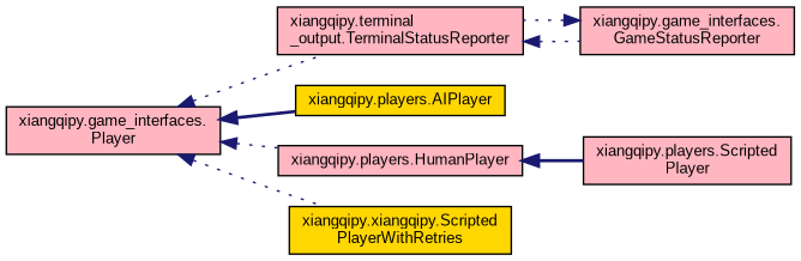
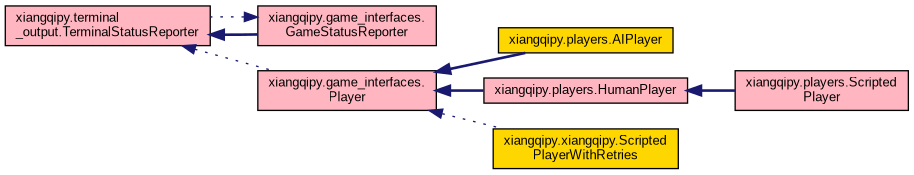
  digraph {
    fontname="Liberation Sans"
    rankdir=LR
    node [color=black fillcolor=lightpink fontname="Liberation Sans" fontsize=10 shape=record style=filled]
    edge [color=midnightblue dir=back fontname="Liberation Sans" fontsize=10 labelfontname=Helvetica labelfontsize=10 style=dotted]
    n1 [height=0.2 label="xiangqipy.terminal\l_output.TerminalStatusReporter" width=0.4]
    n2 [height=0.2 label="xiangqipy.game_interfaces.\lGameStatusReporter" width=0.4]
    n3 [height=0.2 label="xiangqipy.game_interfaces.\lPlayer" width=0.4]
    n4 [fillcolor=gold height=0.2 label="xiangqipy.players.AIPlayer" width=0.4]
    n5 [height=0.2 label="xiangqipy.players.HumanPlayer" width=0.4]
    n6 [fillcolor=gold height=0.2 label="xiangqipy.xiangqipy.Scripted\lPlayerWithRetries" width=0.4]
    n7 [height=0.2 label="xiangqipy.players.Scripted\lPlayer" width=0.4]
-   n1 -> n2
-   n3 -> n1
+   n1 -> n2 [style=bold]
+   n1 -> n3
    n2 -> n1
    n3 -> n4 [style=bold]
-   n3 -> n5
+   n3 -> n5 [style=bold]
    n3 -> n6
    n5 -> n7 [style=bold]
  }
